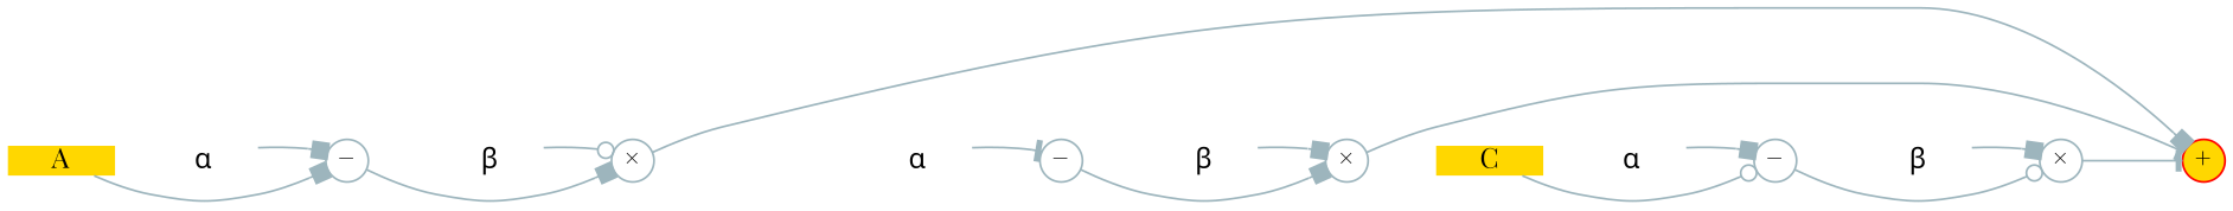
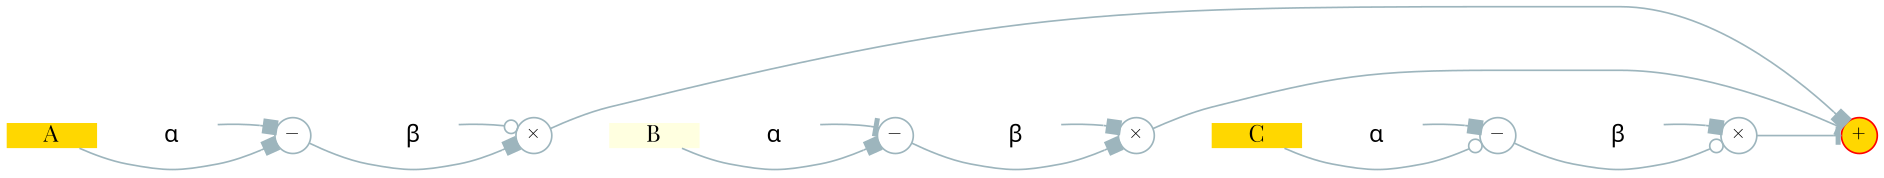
  digraph {
    rankdir=LR
    ranksep="0.25 equally"
    fontname="Playfair Display"
    node [color="#9db5bd" margin="0.0,0.0" shape=none fontname="Playfair Display"]
    edge [color="#9db5bd" fontname="Playfair Display"]
    n1 [height=0.2 label=<&alpha;>]
    n2 [height=0.2 label=<&alpha;>]
    n3 [height=0.2 label=<&alpha;>]
    n4 [height=0.2 label=<&minus;> shape=circle]
    n5 [height=0.2 label=<&minus;> shape=circle]
    n6 [height=0.2 label=<&minus;> shape=circle]
    n7 [height=0.2 label=<&beta;>]
    n8 [height=0.2 label=<&beta;>]
    n9 [height=0.2 label=<&beta;>]
    n10 [height=0.2 label=<&times;> shape=circle]
    n11 [height=0.2 label=<&times;> shape=circle]
    n12 [height=0.2 label=<&times;> shape=circle]
    n13 [color=red height=0.2 label="+" shape=circle style=filled fillcolor=gold]
+   B [color=black height=0.2 style=filled fillcolor=lightyellow]
    C [color=darkgreen height=0.2 style=filled fillcolor=gold]
    A [color=red height=0.2 style=filled fillcolor=gold]
    subgraph sub_1 {
      n1
      n2
      n3
    }
    subgraph sub_2 {
      n4
      n5
      n6
    }
    subgraph sub_3 {
      n7
      n8
      n9
    }
    subgraph sub_4 {
      n10
      n11
      n12
    }
    subgraph sub_5 {
      n13
    }
    n1 -> n4 [style=invis]
    n1 -> n4 [constraint=FALSE arrowhead=box]
    n2 -> n5 [style=invis]
    n2 -> n5 [constraint=FALSE arrowhead=tee]
    n3 -> n6 [style=invis]
    n3 -> n6 [constraint=FALSE arrowhead=box]
    n4 -> n7 [style=invis]
    n4 -> n10 [constraint=FALSE arrowhead=box]
    n5 -> n8 [style=invis]
    n5 -> n11 [constraint=FALSE arrowhead=box]
    n6 -> n9 [style=invis]
    n6 -> n12 [constraint=FALSE arrowhead=odot]
    n7 -> n10 [style=invis]
    n7 -> n10 [constraint=FALSE arrowhead=odot]
    n8 -> n11 [style=invis]
    n8 -> n11 [constraint=FALSE arrowhead=box]
    n9 -> n12 [style=invis]
    n9 -> n12 [constraint=FALSE arrowhead=box]
    n10 -> n13 [constraint=FALSE arrowhead=box]
+   n10 -> B [style=invis]
    n11 -> n13 [constraint=FALSE arrowhead=tee]
    n11 -> C [style=invis]
    n12 -> n13 [arrowhead=tee]
+   B -> n2 [style=invis]
+   B -> n5 [constraint=FALSE arrowhead=box]
    C -> n3 [style=invis]
    C -> n6 [constraint=FALSE arrowhead=odot]
    A -> n1 [style=invis]
    A -> n4 [constraint=FALSE arrowhead=box]
  }
